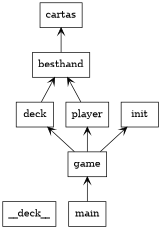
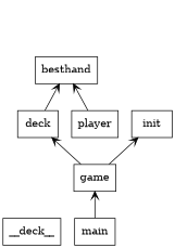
  digraph {
    rankdir=BT
    node [shape=box]
    edge [arrowhead=open arrowtail=none]
    n1 [label=__deck__]
    n2 [label=besthand]
-   n3 [label=cartas]
    n4 [label=deck]
    n5 [label=game]
    n6 [label=player]
    n7 [label=init]
    n8 [label=main]
-   n2 -> n3
    n4 -> n2
    n5 -> n4
-   n5 -> n6
    n5 -> n7
    n6 -> n2
    n8 -> n5
  }
